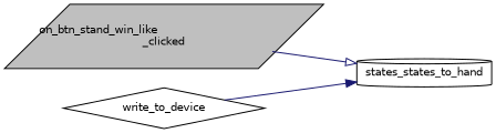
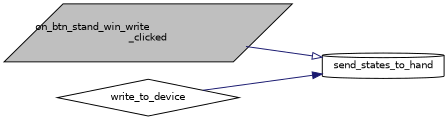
  digraph {
    rankdir=LR
    node [color=black fillcolor=white fontname=Helvetica fontsize=10 style=filled]
    edge [color=midnightblue fontname=Helvetica fontsize=10 labelfontname=Helvetica labelfontsize=10 style=solid]
-   n1 [fillcolor=grey75 fontcolor=black height=0.2 label="on_btn_stand_win_like\l_clicked" shape=parallelogram width=0.4]
-   n2 [height=0.2 label=states_states_to_hand shape=cylinder width=0.4]
+   n1 [fillcolor=grey75 fontcolor=black height=0.2 label="on_btn_stand_win_write\l_clicked" shape=parallelogram width=0.4]
+   n2 [height=0.2 label=send_states_to_hand shape=cylinder width=0.4]
    n3 [height=0.2 label=write_to_device shape=diamond width=0.4]
    n1 -> n2 [arrowhead=onormal]
    n3 -> n2 [arrowhead=normal]
  }
